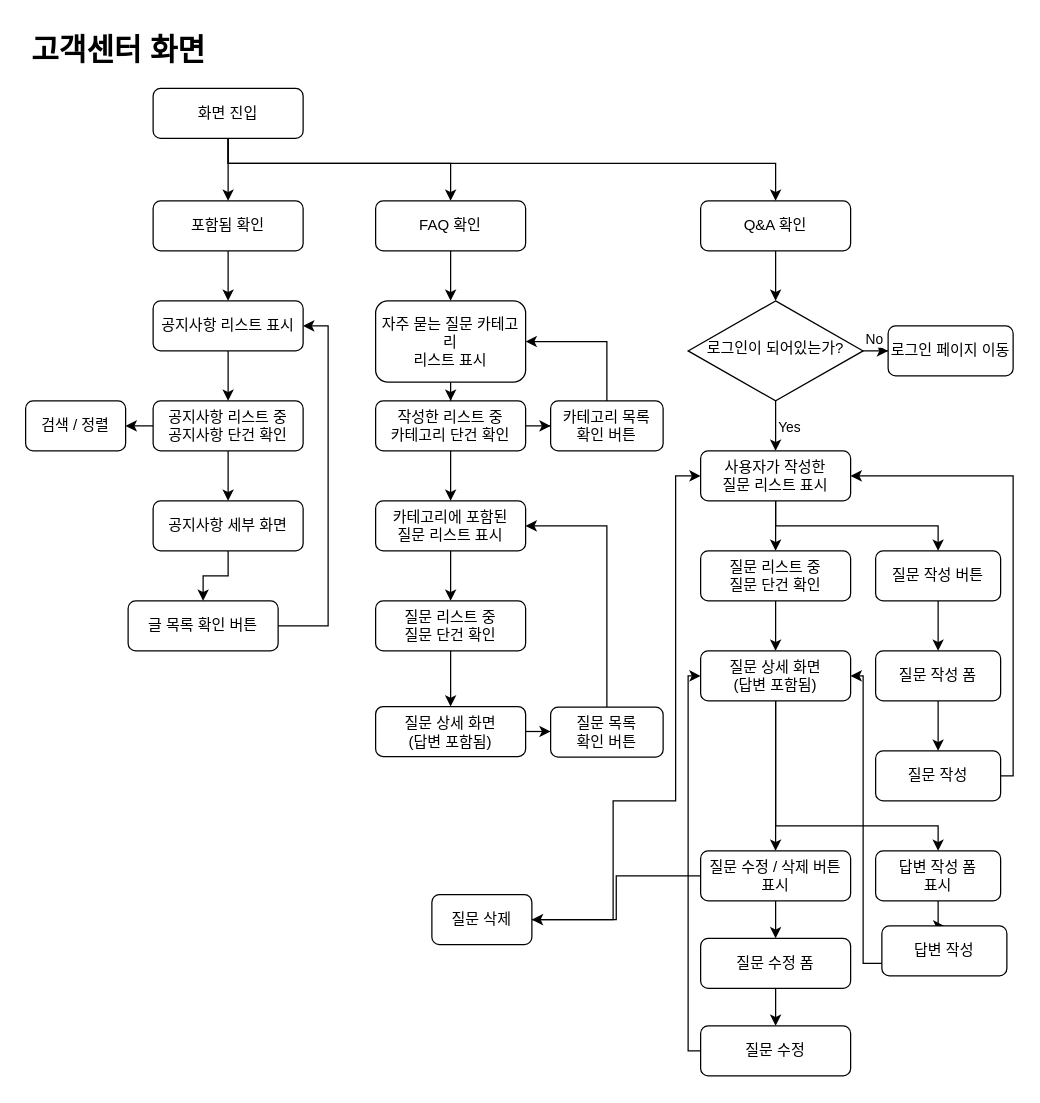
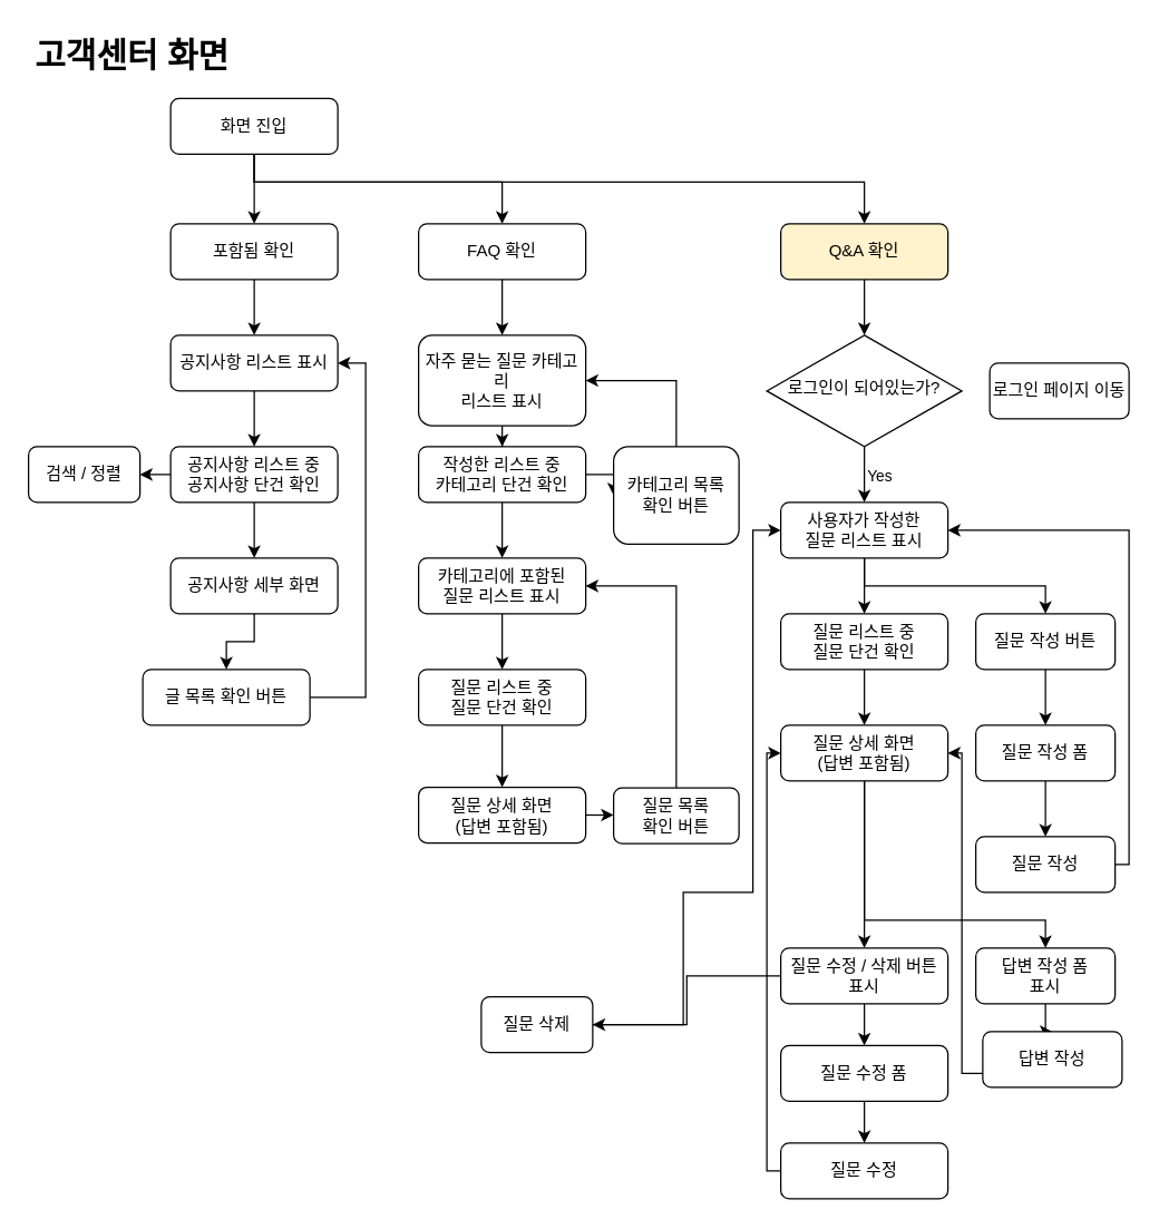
  <mxCell id="0" />
  <mxCell id="1" parent="0" />
  <mxCell id="2" value="" style="rounded=0;html=1;jettySize=auto;orthogonalLoop=1;fontSize=11;endArrow=classic;endFill=1;endSize=6;strokeWidth=1;shadow=0;labelBackgroundColor=none;edgeStyle=orthogonalEdgeStyle;entryX=0.5;entryY=0;entryDx=0;entryDy=0;" edge="1" parent="1" source="5" target="8"><mxGeometry relative="1" as="geometry"><mxPoint x="182" y="130" as="targetPoint" /></mxGeometry></mxCell>
  <mxCell id="3" style="edgeStyle=orthogonalEdgeStyle;rounded=0;orthogonalLoop=1;jettySize=auto;html=1;" edge="1" parent="1" source="5" target="15"><mxGeometry relative="1" as="geometry"><Array as="points"><mxPoint x="182" y="130" /><mxPoint x="360" y="130" /></Array></mxGeometry></mxCell>
  <mxCell id="4" style="edgeStyle=orthogonalEdgeStyle;rounded=0;orthogonalLoop=1;jettySize=auto;html=1;entryX=0.5;entryY=0;entryDx=0;entryDy=0;" edge="1" parent="1" source="5" target="17"><mxGeometry relative="1" as="geometry"><Array as="points"><mxPoint x="182" y="130" /><mxPoint x="620" y="130" /></Array></mxGeometry></mxCell>
  <mxCell id="5" value="화면 진입" style="rounded=1;whiteSpace=wrap;html=1;fontSize=12;glass=0;strokeWidth=1;shadow=0;" vertex="1" parent="1"><mxGeometry x="122" y="70" width="120" height="40" as="geometry" /></mxCell>
  <mxCell id="6" value="&lt;h1&gt;고객센터 화면&lt;/h1&gt;" style="text;html=1;strokeColor=none;fillColor=none;spacing=5;spacingTop=-20;whiteSpace=wrap;overflow=hidden;rounded=0;" vertex="1" parent="1"><mxGeometry x="20" y="20" width="273" height="40" as="geometry" /></mxCell>
  <mxCell id="7" style="edgeStyle=orthogonalEdgeStyle;rounded=0;orthogonalLoop=1;jettySize=auto;html=1;entryX=0.5;entryY=0;entryDx=0;entryDy=0;" edge="1" parent="1" source="8" target="19"><mxGeometry relative="1" as="geometry"><mxPoint x="182" y="230" as="targetPoint" /></mxGeometry></mxCell>
  <mxCell id="8" value="포함됨 확인" style="rounded=1;whiteSpace=wrap;html=1;fontSize=12;glass=0;strokeWidth=1;shadow=0;" vertex="1" parent="1"><mxGeometry x="122" y="160" width="120" height="40" as="geometry" /></mxCell>
- <mxCell id="9" style="edgeStyle=orthogonalEdgeStyle;rounded=0;orthogonalLoop=1;jettySize=auto;html=1;entryX=0;entryY=0.5;entryDx=0;entryDy=0;" edge="1" parent="1" source="13" target="44"><mxGeometry relative="1" as="geometry" /></mxCell>
- <mxCell id="10" value="No" style="edgeLabel;html=1;align=center;verticalAlign=middle;resizable=0;points=[];" vertex="1" connectable="0" parent="9"><mxGeometry x="0.6" y="-2" relative="1" as="geometry"><mxPoint y="-12" as="offset" /></mxGeometry></mxCell>
  <mxCell id="11" style="edgeStyle=orthogonalEdgeStyle;rounded=0;orthogonalLoop=1;jettySize=auto;html=1;entryX=0.5;entryY=0;entryDx=0;entryDy=0;" edge="1" parent="1" source="13" target="47"><mxGeometry relative="1" as="geometry" /></mxCell>
  <mxCell id="12" value="Yes" style="edgeLabel;html=1;align=center;verticalAlign=middle;resizable=0;points=[];" vertex="1" connectable="0" parent="11"><mxGeometry x="-0.325" y="1" relative="1" as="geometry"><mxPoint x="9" y="6" as="offset" /></mxGeometry></mxCell>
  <mxCell id="13" value="로그인이 되어있는가?" style="rhombus;whiteSpace=wrap;html=1;shadow=0;fontFamily=Helvetica;fontSize=12;align=center;strokeWidth=1;spacing=6;spacingTop=-4;" vertex="1" parent="1"><mxGeometry x="550" y="240" width="140" height="80" as="geometry" /></mxCell>
  <mxCell id="14" style="edgeStyle=orthogonalEdgeStyle;rounded=0;orthogonalLoop=1;jettySize=auto;html=1;entryX=0.5;entryY=0;entryDx=0;entryDy=0;" edge="1" parent="1" source="15" target="29"><mxGeometry relative="1" as="geometry" /></mxCell>
  <mxCell id="15" value="FAQ 확인" style="rounded=1;whiteSpace=wrap;html=1;fontSize=12;glass=0;strokeWidth=1;shadow=0;" vertex="1" parent="1"><mxGeometry x="300" y="160" width="120" height="40" as="geometry" /></mxCell>
  <mxCell id="16" style="edgeStyle=orthogonalEdgeStyle;rounded=0;orthogonalLoop=1;jettySize=auto;html=1;entryX=0.5;entryY=0;entryDx=0;entryDy=0;" edge="1" parent="1" source="17" target="13"><mxGeometry relative="1" as="geometry" /></mxCell>
- <mxCell id="17" value="Q&amp;amp;A 확인" style="rounded=1;whiteSpace=wrap;html=1;fontSize=12;glass=0;strokeWidth=1;shadow=0;" vertex="1" parent="1"><mxGeometry x="560" y="160" width="120" height="40" as="geometry" /></mxCell>
+ <mxCell id="17" value="Q&amp;amp;A 확인" style="rounded=1;whiteSpace=wrap;html=1;fontSize=12;glass=0;strokeWidth=1;shadow=0;fillColor=#fff2cc;" vertex="1" parent="1"><mxGeometry x="560" y="160" width="120" height="40" as="geometry" /></mxCell>
  <mxCell id="18" style="edgeStyle=orthogonalEdgeStyle;rounded=0;orthogonalLoop=1;jettySize=auto;html=1;" edge="1" parent="1" source="19" target="22"><mxGeometry relative="1" as="geometry" /></mxCell>
  <mxCell id="19" value="공지사항 리스트 표시" style="rounded=1;whiteSpace=wrap;html=1;fontSize=12;glass=0;strokeWidth=1;shadow=0;" vertex="1" parent="1"><mxGeometry x="122" y="240" width="120" height="40" as="geometry" /></mxCell>
  <mxCell id="20" style="edgeStyle=orthogonalEdgeStyle;rounded=0;orthogonalLoop=1;jettySize=auto;html=1;entryX=0.5;entryY=0;entryDx=0;entryDy=0;" edge="1" parent="1" source="22" target="24"><mxGeometry relative="1" as="geometry" /></mxCell>
  <mxCell id="21" style="edgeStyle=orthogonalEdgeStyle;rounded=0;orthogonalLoop=1;jettySize=auto;html=1;entryX=1;entryY=0.5;entryDx=0;entryDy=0;" edge="1" parent="1" source="22" target="27"><mxGeometry relative="1" as="geometry" /></mxCell>
  <mxCell id="22" value="공지사항 리스트 중&lt;br&gt;공지사항 단건 확인" style="rounded=1;whiteSpace=wrap;html=1;fontSize=12;glass=0;strokeWidth=1;shadow=0;" vertex="1" parent="1"><mxGeometry x="122" y="320" width="120" height="40" as="geometry" /></mxCell>
  <mxCell id="23" style="edgeStyle=orthogonalEdgeStyle;rounded=0;orthogonalLoop=1;jettySize=auto;html=1;" edge="1" parent="1" source="24" target="26"><mxGeometry relative="1" as="geometry" /></mxCell>
  <mxCell id="24" value="공지사항 세부 화면" style="rounded=1;whiteSpace=wrap;html=1;fontSize=12;glass=0;strokeWidth=1;shadow=0;" vertex="1" parent="1"><mxGeometry x="122" y="400" width="120" height="40" as="geometry" /></mxCell>
  <mxCell id="25" style="edgeStyle=orthogonalEdgeStyle;rounded=0;orthogonalLoop=1;jettySize=auto;html=1;entryX=1;entryY=0.5;entryDx=0;entryDy=0;" edge="1" parent="1" source="26" target="19"><mxGeometry relative="1" as="geometry"><Array as="points"><mxPoint x="262" y="500" /><mxPoint x="262" y="260" /></Array></mxGeometry></mxCell>
  <mxCell id="26" value="글 목록 확인 버튼" style="rounded=1;whiteSpace=wrap;html=1;fontSize=12;glass=0;strokeWidth=1;shadow=0;" vertex="1" parent="1"><mxGeometry x="102" y="480" width="120" height="40" as="geometry" /></mxCell>
  <mxCell id="27" value="검색 / 정렬" style="rounded=1;whiteSpace=wrap;html=1;fontSize=12;glass=0;strokeWidth=1;shadow=0;" vertex="1" parent="1"><mxGeometry x="20" y="320" width="80" height="40" as="geometry" /></mxCell>
  <mxCell id="28" style="edgeStyle=orthogonalEdgeStyle;rounded=0;orthogonalLoop=1;jettySize=auto;html=1;entryX=0.5;entryY=0;entryDx=0;entryDy=0;" edge="1" parent="1" source="29" target="32"><mxGeometry relative="1" as="geometry" /></mxCell>
  <mxCell id="29" value="자주 묻는 질문 카테고리&lt;br&gt;리스트 표시" style="rounded=1;whiteSpace=wrap;html=1;fontSize=12;glass=0;strokeWidth=1;shadow=0;" vertex="1" parent="1"><mxGeometry x="300" y="240" width="120" height="65" as="geometry" /></mxCell>
  <mxCell id="30" style="edgeStyle=orthogonalEdgeStyle;rounded=0;orthogonalLoop=1;jettySize=auto;html=1;entryX=0.5;entryY=0;entryDx=0;entryDy=0;" edge="1" parent="1" source="32" target="34"><mxGeometry relative="1" as="geometry" /></mxCell>
  <mxCell id="31" style="edgeStyle=orthogonalEdgeStyle;rounded=0;orthogonalLoop=1;jettySize=auto;html=1;entryX=0;entryY=0.5;entryDx=0;entryDy=0;" edge="1" parent="1" source="32" target="36"><mxGeometry relative="1" as="geometry" /></mxCell>
  <mxCell id="32" value="작성한 리스트 중&lt;br&gt;카테고리 단건 확인" style="rounded=1;whiteSpace=wrap;html=1;fontSize=12;glass=0;strokeWidth=1;shadow=0;" vertex="1" parent="1"><mxGeometry x="300" y="320" width="120" height="40" as="geometry" /></mxCell>
  <mxCell id="33" style="edgeStyle=orthogonalEdgeStyle;rounded=0;orthogonalLoop=1;jettySize=auto;html=1;entryX=0.5;entryY=0;entryDx=0;entryDy=0;" edge="1" parent="1" source="34" target="38"><mxGeometry relative="1" as="geometry" /></mxCell>
  <mxCell id="34" value="카테고리에 포함된&lt;br&gt;질문 리스트 표시" style="rounded=1;whiteSpace=wrap;html=1;fontSize=12;glass=0;strokeWidth=1;shadow=0;" vertex="1" parent="1"><mxGeometry x="300" y="400" width="120" height="40" as="geometry" /></mxCell>
  <mxCell id="35" style="edgeStyle=elbowEdgeStyle;rounded=0;orthogonalLoop=1;jettySize=auto;html=1;entryX=1;entryY=0.5;entryDx=0;entryDy=0;" edge="1" parent="1" source="36" target="29"><mxGeometry relative="1" as="geometry"><Array as="points"><mxPoint x="485" y="280" /><mxPoint x="485" y="290" /></Array></mxGeometry></mxCell>
- <mxCell id="36" value="카테고리 목록&lt;br&gt;확인 버튼" style="rounded=1;whiteSpace=wrap;html=1;fontSize=12;glass=0;strokeWidth=1;shadow=0;" vertex="1" parent="1"><mxGeometry x="440" y="320" width="90" height="40" as="geometry" /></mxCell>
+ <mxCell id="36" value="카테고리 목록&lt;br&gt;확인 버튼" style="rounded=1;whiteSpace=wrap;html=1;fontSize=12;glass=0;strokeWidth=1;shadow=0;" vertex="1" parent="1"><mxGeometry x="440" y="320" width="90" height="70" as="geometry" /></mxCell>
  <mxCell id="37" style="edgeStyle=orthogonalEdgeStyle;rounded=0;orthogonalLoop=1;jettySize=auto;html=1;entryX=0.5;entryY=0;entryDx=0;entryDy=0;" edge="1" parent="1" source="38" target="40"><mxGeometry relative="1" as="geometry" /></mxCell>
  <mxCell id="38" value="질문 리스트 중&lt;br&gt;질문 단건 확인" style="rounded=1;whiteSpace=wrap;html=1;fontSize=12;glass=0;strokeWidth=1;shadow=0;" vertex="1" parent="1"><mxGeometry x="300" y="480" width="120" height="40" as="geometry" /></mxCell>
  <mxCell id="39" style="edgeStyle=orthogonalEdgeStyle;rounded=0;orthogonalLoop=1;jettySize=auto;html=1;entryX=0;entryY=0.5;entryDx=0;entryDy=0;" edge="1" parent="1" source="40" target="42"><mxGeometry relative="1" as="geometry" /></mxCell>
  <mxCell id="40" value="질문 상세 화면&lt;br&gt;(답변 포함됨)" style="rounded=1;whiteSpace=wrap;html=1;fontSize=12;glass=0;strokeWidth=1;shadow=0;" vertex="1" parent="1"><mxGeometry x="300" y="564.5" width="120" height="40" as="geometry" /></mxCell>
  <mxCell id="41" style="edgeStyle=orthogonalEdgeStyle;rounded=0;orthogonalLoop=1;jettySize=auto;html=1;entryX=1;entryY=0.5;entryDx=0;entryDy=0;" edge="1" parent="1" source="42" target="34"><mxGeometry relative="1" as="geometry"><Array as="points"><mxPoint x="485" y="420" /></Array></mxGeometry></mxCell>
  <mxCell id="42" value="질문 목록&lt;br&gt;확인 버튼" style="rounded=1;whiteSpace=wrap;html=1;fontSize=12;glass=0;strokeWidth=1;shadow=0;" vertex="1" parent="1"><mxGeometry x="440" y="565" width="90" height="40" as="geometry" /></mxCell>
  <mxCell id="43" style="edgeStyle=orthogonalEdgeStyle;rounded=0;orthogonalLoop=1;jettySize=auto;html=1;exitX=0.5;exitY=1;exitDx=0;exitDy=0;" edge="1" parent="1" source="42" target="42"><mxGeometry relative="1" as="geometry" /></mxCell>
  <mxCell id="44" value="로그인 페이지 이동" style="rounded=1;whiteSpace=wrap;html=1;fontSize=12;glass=0;strokeWidth=1;shadow=0;" vertex="1" parent="1"><mxGeometry x="710" y="260" width="100" height="40" as="geometry" /></mxCell>
  <mxCell id="45" style="edgeStyle=orthogonalEdgeStyle;rounded=0;orthogonalLoop=1;jettySize=auto;html=1;entryX=0.5;entryY=0;entryDx=0;entryDy=0;" edge="1" parent="1" source="47" target="49"><mxGeometry relative="1" as="geometry" /></mxCell>
  <mxCell id="46" style="edgeStyle=orthogonalEdgeStyle;rounded=0;orthogonalLoop=1;jettySize=auto;html=1;entryX=0.5;entryY=0;entryDx=0;entryDy=0;" edge="1" parent="1" source="47" target="51"><mxGeometry relative="1" as="geometry"><Array as="points"><mxPoint x="620" y="420" /><mxPoint x="750" y="420" /></Array></mxGeometry></mxCell>
  <mxCell id="47" value="사용자가 작성한&lt;br&gt;질문 리스트 표시" style="rounded=1;whiteSpace=wrap;html=1;fontSize=12;glass=0;strokeWidth=1;shadow=0;" vertex="1" parent="1"><mxGeometry x="560" y="360" width="120" height="40" as="geometry" /></mxCell>
  <mxCell id="48" style="edgeStyle=orthogonalEdgeStyle;rounded=0;orthogonalLoop=1;jettySize=auto;html=1;entryX=0.5;entryY=0;entryDx=0;entryDy=0;" edge="1" parent="1" source="49" target="54"><mxGeometry relative="1" as="geometry" /></mxCell>
  <mxCell id="49" value="질문 리스트 중&lt;br&gt;질문 단건 확인" style="rounded=1;whiteSpace=wrap;html=1;fontSize=12;glass=0;strokeWidth=1;shadow=0;" vertex="1" parent="1"><mxGeometry x="560" y="440" width="120" height="40" as="geometry" /></mxCell>
  <mxCell id="50" style="edgeStyle=orthogonalEdgeStyle;rounded=0;orthogonalLoop=1;jettySize=auto;html=1;entryX=0.5;entryY=0;entryDx=0;entryDy=0;" edge="1" parent="1" source="51" target="56"><mxGeometry relative="1" as="geometry" /></mxCell>
  <mxCell id="51" value="질문 작성 버튼" style="rounded=1;whiteSpace=wrap;html=1;fontSize=12;glass=0;strokeWidth=1;shadow=0;" vertex="1" parent="1"><mxGeometry x="700" y="440" width="100" height="40" as="geometry" /></mxCell>
  <mxCell id="52" style="edgeStyle=orthogonalEdgeStyle;rounded=0;orthogonalLoop=1;jettySize=auto;html=1;entryX=0.5;entryY=0;entryDx=0;entryDy=0;" edge="1" parent="1" source="54" target="61"><mxGeometry relative="1" as="geometry" /></mxCell>
  <mxCell id="53" style="edgeStyle=orthogonalEdgeStyle;rounded=0;orthogonalLoop=1;jettySize=auto;html=1;" edge="1" parent="1" source="54" target="63"><mxGeometry relative="1" as="geometry"><Array as="points"><mxPoint x="620" y="660" /><mxPoint x="750" y="660" /></Array></mxGeometry></mxCell>
  <mxCell id="54" value="질문 상세 화면&lt;br&gt;(답변 포함됨)" style="rounded=1;whiteSpace=wrap;html=1;fontSize=12;glass=0;strokeWidth=1;shadow=0;" vertex="1" parent="1"><mxGeometry x="560" y="520" width="120" height="40" as="geometry" /></mxCell>
  <mxCell id="55" style="edgeStyle=orthogonalEdgeStyle;rounded=0;orthogonalLoop=1;jettySize=auto;html=1;entryX=0.5;entryY=0;entryDx=0;entryDy=0;" edge="1" parent="1" source="56" target="58"><mxGeometry relative="1" as="geometry" /></mxCell>
  <mxCell id="56" value="질문 작성 폼" style="rounded=1;whiteSpace=wrap;html=1;fontSize=12;glass=0;strokeWidth=1;shadow=0;" vertex="1" parent="1"><mxGeometry x="700" y="520" width="100" height="40" as="geometry" /></mxCell>
  <mxCell id="57" style="edgeStyle=orthogonalEdgeStyle;rounded=0;orthogonalLoop=1;jettySize=auto;html=1;entryX=1;entryY=0.5;entryDx=0;entryDy=0;" edge="1" parent="1" source="58" target="47"><mxGeometry relative="1" as="geometry"><Array as="points"><mxPoint x="810" y="620" /><mxPoint x="810" y="380" /></Array></mxGeometry></mxCell>
  <mxCell id="58" value="질문 작성" style="rounded=1;whiteSpace=wrap;html=1;fontSize=12;glass=0;strokeWidth=1;shadow=0;" vertex="1" parent="1"><mxGeometry x="700" y="600" width="100" height="40" as="geometry" /></mxCell>
  <mxCell id="59" style="edgeStyle=orthogonalEdgeStyle;rounded=0;orthogonalLoop=1;jettySize=auto;html=1;entryX=1;entryY=0.5;entryDx=0;entryDy=0;" edge="1" parent="1" source="61" target="65"><mxGeometry relative="1" as="geometry" /></mxCell>
  <mxCell id="60" style="edgeStyle=orthogonalEdgeStyle;rounded=0;orthogonalLoop=1;jettySize=auto;html=1;entryX=0.5;entryY=0;entryDx=0;entryDy=0;" edge="1" parent="1" source="61" target="69"><mxGeometry relative="1" as="geometry" /></mxCell>
  <mxCell id="61" value="질문 수정 / 삭제 버튼&lt;br&gt;표시" style="rounded=1;whiteSpace=wrap;html=1;fontSize=12;glass=0;strokeWidth=1;shadow=0;" vertex="1" parent="1"><mxGeometry x="560" y="680" width="120" height="40" as="geometry" /></mxCell>
  <mxCell id="62" style="edgeStyle=orthogonalEdgeStyle;rounded=0;orthogonalLoop=1;jettySize=auto;html=1;" edge="1" parent="1" source="63" target="67"><mxGeometry relative="1" as="geometry" /></mxCell>
  <mxCell id="63" value="답변 작성 폼&lt;br&gt;표시" style="rounded=1;whiteSpace=wrap;html=1;fontSize=12;glass=0;strokeWidth=1;shadow=0;" vertex="1" parent="1"><mxGeometry x="700" y="680" width="100" height="40" as="geometry" /></mxCell>
  <mxCell id="64" style="edgeStyle=orthogonalEdgeStyle;rounded=0;orthogonalLoop=1;jettySize=auto;html=1;entryX=0;entryY=0.5;entryDx=0;entryDy=0;" edge="1" parent="1" source="65" target="47"><mxGeometry relative="1" as="geometry"><Array as="points"><mxPoint x="490" y="640" /><mxPoint x="540" y="640" /><mxPoint x="540" y="380" /></Array></mxGeometry></mxCell>
  <mxCell id="65" value="질문 삭제" style="rounded=1;whiteSpace=wrap;html=1;fontSize=12;glass=0;strokeWidth=1;shadow=0;" vertex="1" parent="1"><mxGeometry x="345" y="715" width="80" height="40" as="geometry" /></mxCell>
  <mxCell id="66" style="edgeStyle=orthogonalEdgeStyle;rounded=0;orthogonalLoop=1;jettySize=auto;html=1;entryX=1;entryY=0.5;entryDx=0;entryDy=0;" edge="1" parent="1" source="67" target="54"><mxGeometry relative="1" as="geometry"><Array as="points"><mxPoint x="690" y="770" /><mxPoint x="690" y="540" /></Array></mxGeometry></mxCell>
  <mxCell id="67" value="답변 작성" style="rounded=1;whiteSpace=wrap;html=1;fontSize=12;glass=0;strokeWidth=1;shadow=0;" vertex="1" parent="1"><mxGeometry x="705" y="740" width="100" height="40" as="geometry" /></mxCell>
  <mxCell id="68" style="edgeStyle=orthogonalEdgeStyle;rounded=0;orthogonalLoop=1;jettySize=auto;html=1;entryX=0.5;entryY=0;entryDx=0;entryDy=0;" edge="1" parent="1" source="69" target="71"><mxGeometry relative="1" as="geometry" /></mxCell>
  <mxCell id="69" value="질문 수정 폼" style="rounded=1;whiteSpace=wrap;html=1;fontSize=12;glass=0;strokeWidth=1;shadow=0;" vertex="1" parent="1"><mxGeometry x="560" y="750" width="120" height="40" as="geometry" /></mxCell>
  <mxCell id="70" style="edgeStyle=orthogonalEdgeStyle;rounded=0;orthogonalLoop=1;jettySize=auto;html=1;entryX=0;entryY=0.5;entryDx=0;entryDy=0;" edge="1" parent="1" source="71" target="54"><mxGeometry relative="1" as="geometry"><Array as="points"><mxPoint x="550" y="840" /><mxPoint x="550" y="540" /></Array></mxGeometry></mxCell>
  <mxCell id="71" value="질문 수정" style="rounded=1;whiteSpace=wrap;html=1;fontSize=12;glass=0;strokeWidth=1;shadow=0;" vertex="1" parent="1"><mxGeometry x="560" y="820" width="120" height="40" as="geometry" /></mxCell>
